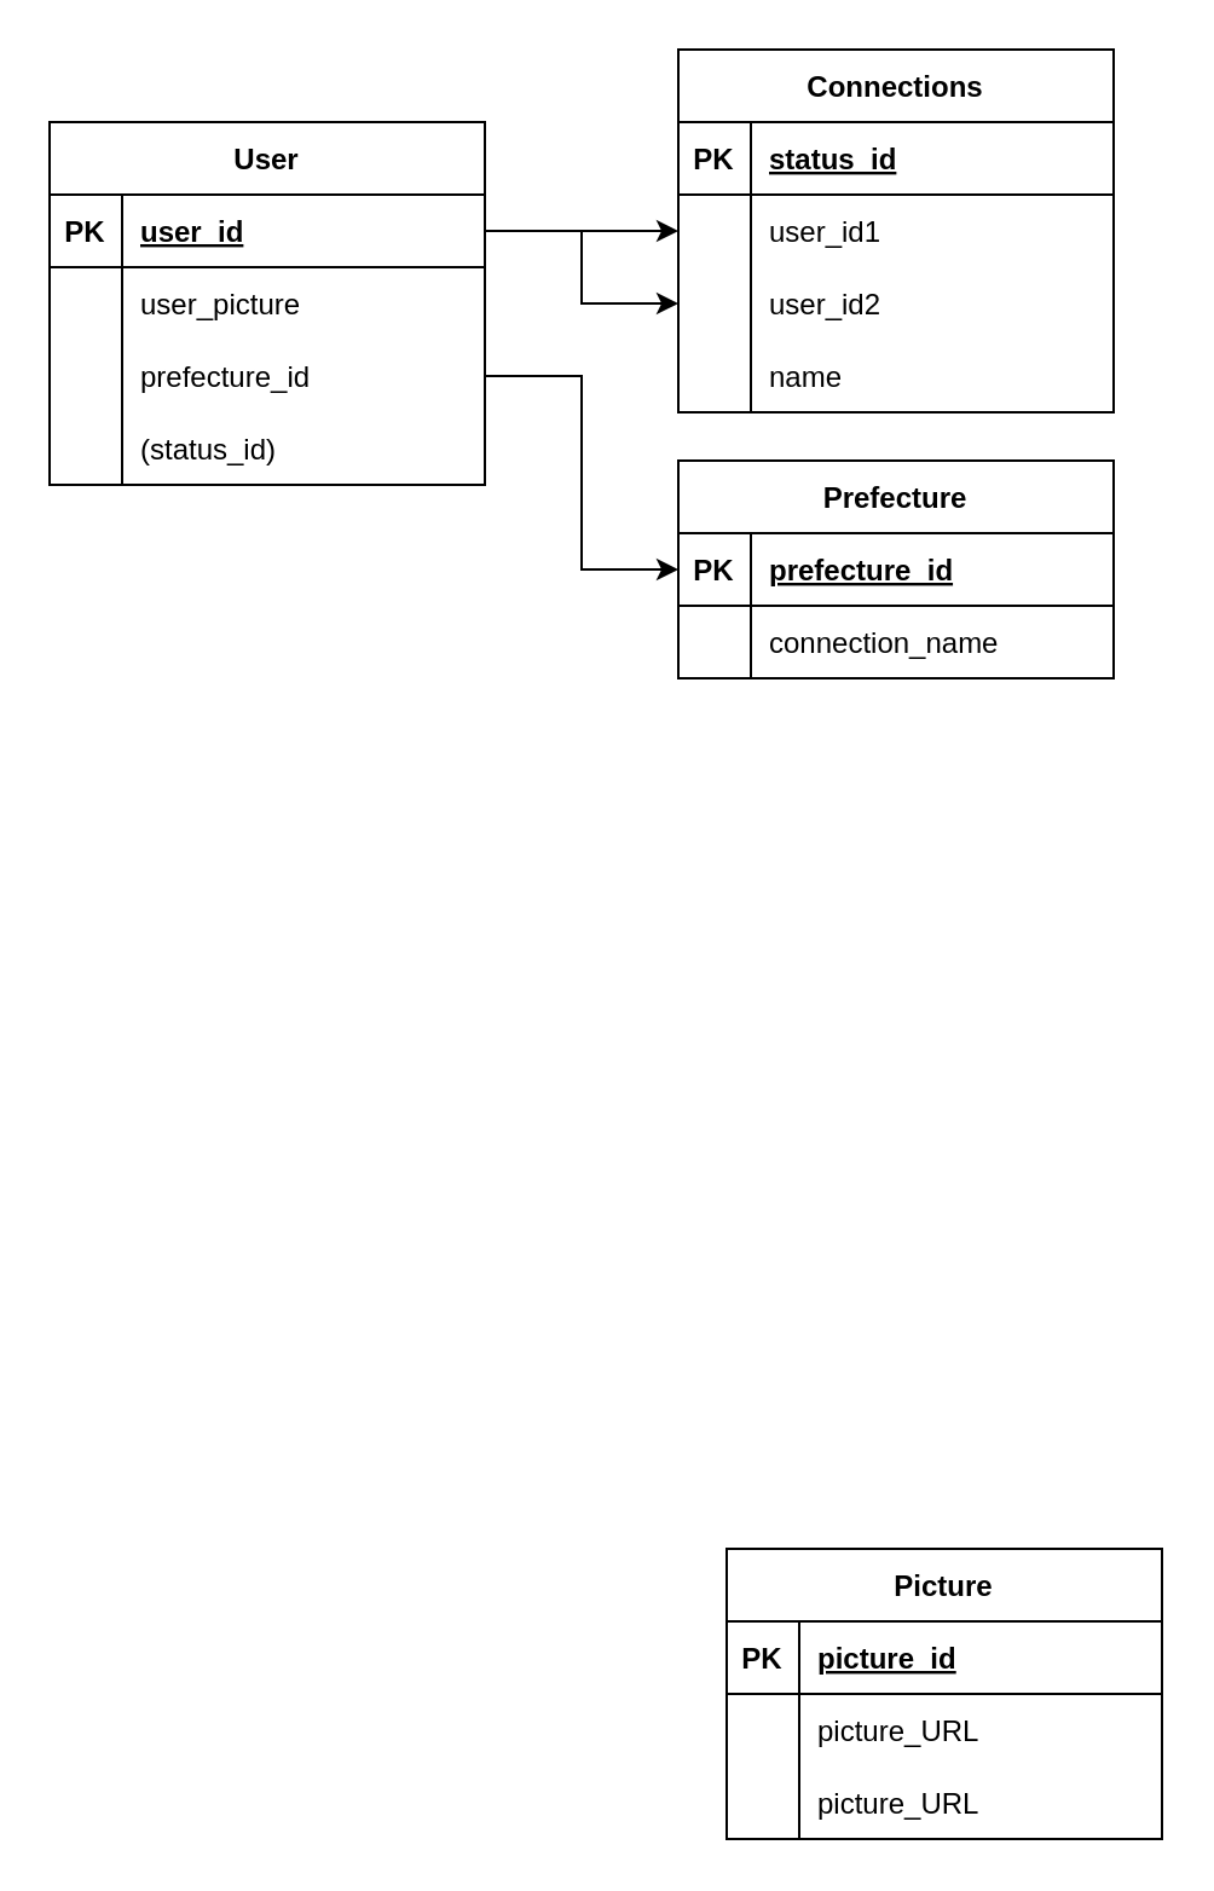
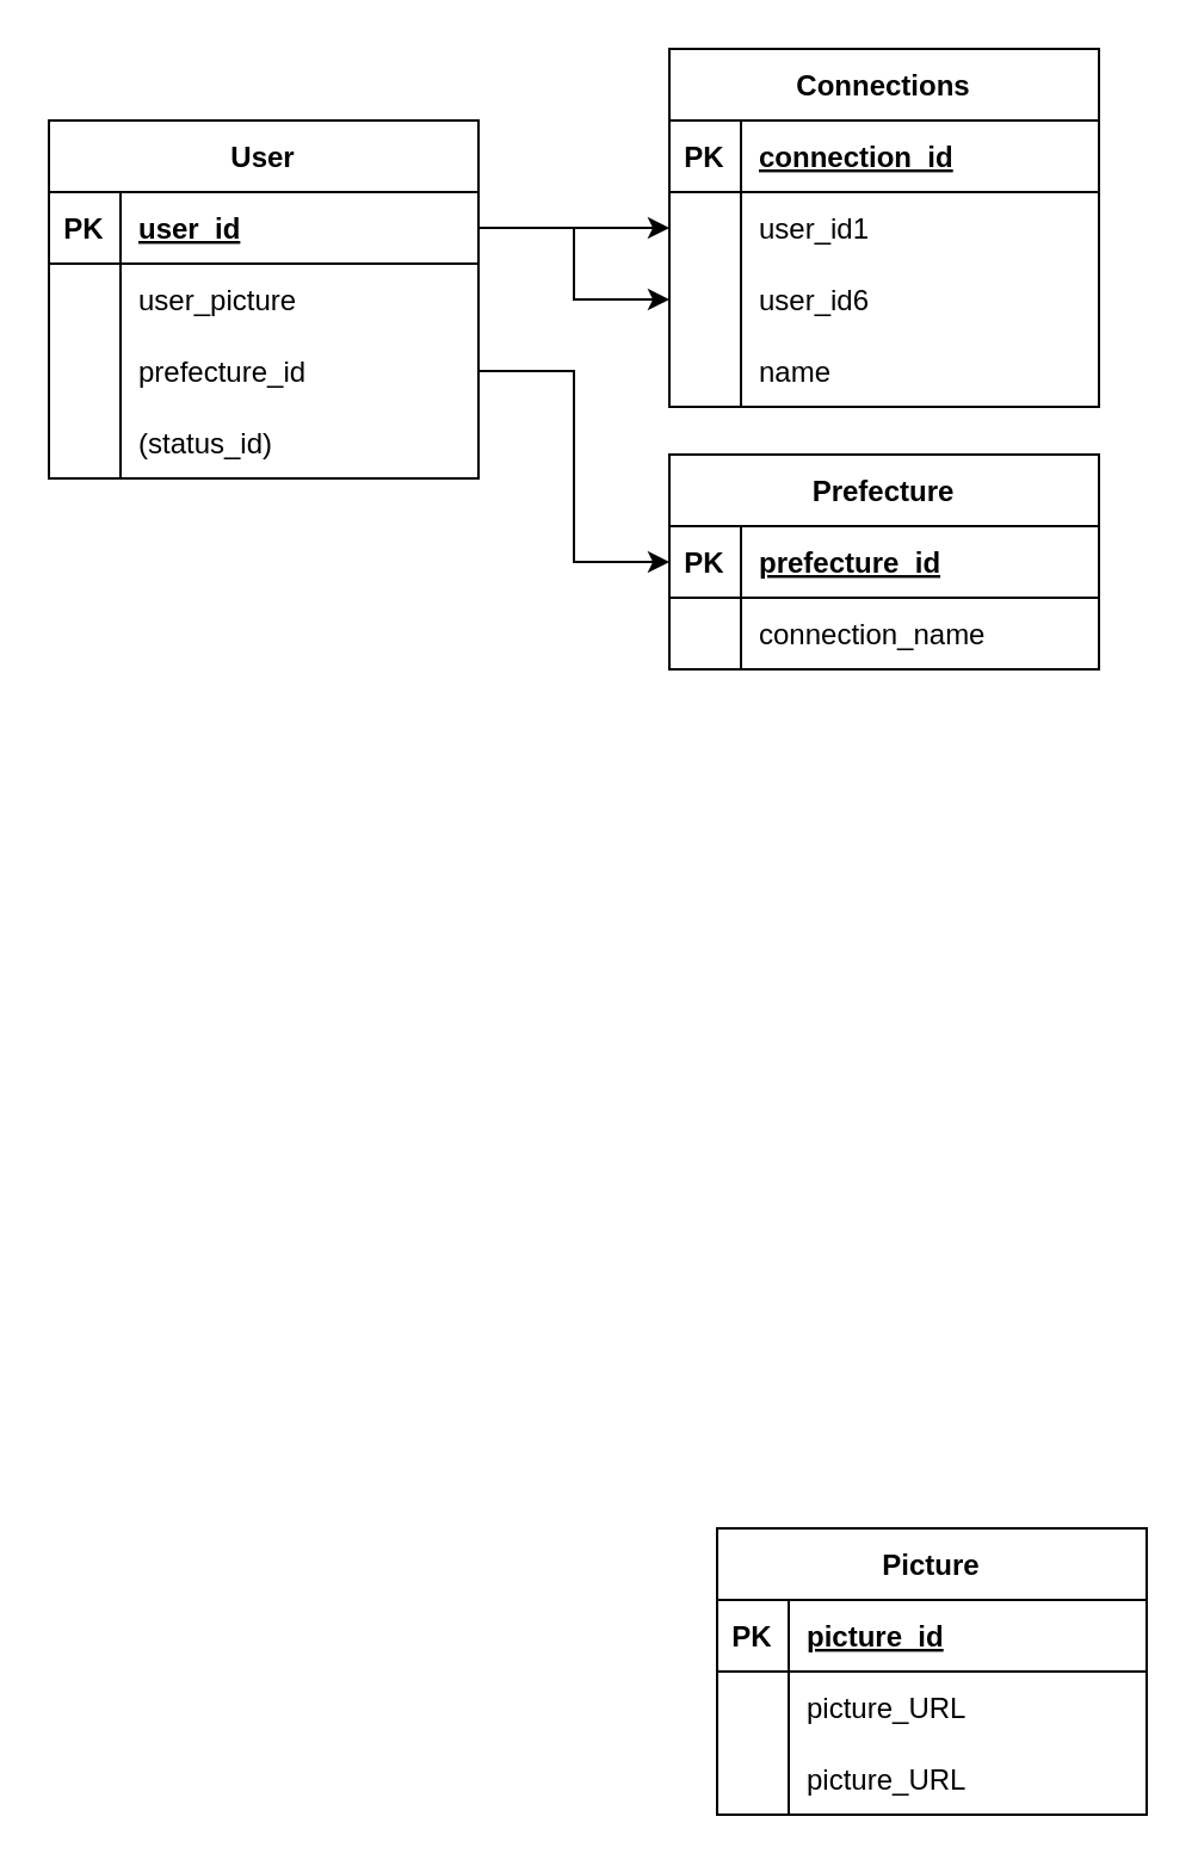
  <mxCell id="0" />
  <mxCell id="1" parent="0" />
  <mxCell id="2" value="Picture" style="shape=table;startSize=30;container=1;collapsible=1;childLayout=tableLayout;fixedRows=1;rowLines=0;fontStyle=1;align=center;resizeLast=1;" parent="1" vertex="1"><mxGeometry x="300" y="640" width="180" height="120" as="geometry" /></mxCell>
  <mxCell id="3" value="" style="shape=tableRow;horizontal=0;startSize=0;swimlaneHead=0;swimlaneBody=0;fillColor=none;collapsible=0;dropTarget=0;points=[[0,0.5],[1,0.5]];portConstraint=eastwest;top=0;left=0;right=0;bottom=1;" parent="2" vertex="1"><mxGeometry y="30" width="180" height="30" as="geometry" /></mxCell>
  <mxCell id="4" value="PK" style="shape=partialRectangle;connectable=0;fillColor=none;top=0;left=0;bottom=0;right=0;fontStyle=1;overflow=hidden;" parent="3" vertex="1"><mxGeometry width="30" height="30" as="geometry"><mxRectangle width="30" height="30" as="alternateBounds" /></mxGeometry></mxCell>
  <mxCell id="5" value="picture_id" style="shape=partialRectangle;connectable=0;fillColor=none;top=0;left=0;bottom=0;right=0;align=left;spacingLeft=6;fontStyle=5;overflow=hidden;" parent="3" vertex="1"><mxGeometry x="30" width="150" height="30" as="geometry"><mxRectangle width="150" height="30" as="alternateBounds" /></mxGeometry></mxCell>
  <mxCell id="6" value="" style="shape=tableRow;horizontal=0;startSize=0;swimlaneHead=0;swimlaneBody=0;fillColor=none;collapsible=0;dropTarget=0;points=[[0,0.5],[1,0.5]];portConstraint=eastwest;top=0;left=0;right=0;bottom=0;" vertex="1" parent="2"><mxGeometry y="60" width="180" height="30" as="geometry" /></mxCell>
  <mxCell id="7" value="" style="shape=partialRectangle;connectable=0;fillColor=none;top=0;left=0;bottom=0;right=0;editable=1;overflow=hidden;" vertex="1" parent="6"><mxGeometry width="30" height="30" as="geometry"><mxRectangle width="30" height="30" as="alternateBounds" /></mxGeometry></mxCell>
  <mxCell id="8" value="picture_URL" style="shape=partialRectangle;connectable=0;fillColor=none;top=0;left=0;bottom=0;right=0;align=left;spacingLeft=6;overflow=hidden;" vertex="1" parent="6"><mxGeometry x="30" width="150" height="30" as="geometry"><mxRectangle width="150" height="30" as="alternateBounds" /></mxGeometry></mxCell>
  <mxCell id="9" value="" style="shape=tableRow;horizontal=0;startSize=0;swimlaneHead=0;swimlaneBody=0;fillColor=none;collapsible=0;dropTarget=0;points=[[0,0.5],[1,0.5]];portConstraint=eastwest;top=0;left=0;right=0;bottom=0;" parent="2" vertex="1"><mxGeometry y="90" width="180" height="30" as="geometry" /></mxCell>
  <mxCell id="10" value="" style="shape=partialRectangle;connectable=0;fillColor=none;top=0;left=0;bottom=0;right=0;editable=1;overflow=hidden;" parent="9" vertex="1"><mxGeometry width="30" height="30" as="geometry"><mxRectangle width="30" height="30" as="alternateBounds" /></mxGeometry></mxCell>
  <mxCell id="11" value="picture_URL" style="shape=partialRectangle;connectable=0;fillColor=none;top=0;left=0;bottom=0;right=0;align=left;spacingLeft=6;overflow=hidden;" parent="9" vertex="1"><mxGeometry x="30" width="150" height="30" as="geometry"><mxRectangle width="150" height="30" as="alternateBounds" /></mxGeometry></mxCell>
  <mxCell id="12" value="User" style="shape=table;startSize=30;container=1;collapsible=1;childLayout=tableLayout;fixedRows=1;rowLines=0;fontStyle=1;align=center;resizeLast=1;" parent="1" vertex="1"><mxGeometry x="20" y="50" width="180" height="150" as="geometry" /></mxCell>
  <mxCell id="13" value="" style="shape=tableRow;horizontal=0;startSize=0;swimlaneHead=0;swimlaneBody=0;fillColor=none;collapsible=0;dropTarget=0;points=[[0,0.5],[1,0.5]];portConstraint=eastwest;top=0;left=0;right=0;bottom=1;" parent="12" vertex="1"><mxGeometry y="30" width="180" height="30" as="geometry" /></mxCell>
  <mxCell id="14" value="PK" style="shape=partialRectangle;connectable=0;fillColor=none;top=0;left=0;bottom=0;right=0;fontStyle=1;overflow=hidden;" parent="13" vertex="1"><mxGeometry width="30" height="30" as="geometry"><mxRectangle width="30" height="30" as="alternateBounds" /></mxGeometry></mxCell>
  <mxCell id="15" value="user_id" style="shape=partialRectangle;connectable=0;fillColor=none;top=0;left=0;bottom=0;right=0;align=left;spacingLeft=6;fontStyle=5;overflow=hidden;" parent="13" vertex="1"><mxGeometry x="30" width="150" height="30" as="geometry"><mxRectangle width="150" height="30" as="alternateBounds" /></mxGeometry></mxCell>
  <mxCell id="16" value="" style="shape=tableRow;horizontal=0;startSize=0;swimlaneHead=0;swimlaneBody=0;fillColor=none;collapsible=0;dropTarget=0;points=[[0,0.5],[1,0.5]];portConstraint=eastwest;top=0;left=0;right=0;bottom=0;" parent="12" vertex="1"><mxGeometry y="60" width="180" height="30" as="geometry" /></mxCell>
  <mxCell id="17" value="" style="shape=partialRectangle;connectable=0;fillColor=none;top=0;left=0;bottom=0;right=0;editable=1;overflow=hidden;" parent="16" vertex="1"><mxGeometry width="30" height="30" as="geometry"><mxRectangle width="30" height="30" as="alternateBounds" /></mxGeometry></mxCell>
  <mxCell id="18" value="user_picture" style="shape=partialRectangle;connectable=0;fillColor=none;top=0;left=0;bottom=0;right=0;align=left;spacingLeft=6;overflow=hidden;" parent="16" vertex="1"><mxGeometry x="30" width="150" height="30" as="geometry"><mxRectangle width="150" height="30" as="alternateBounds" /></mxGeometry></mxCell>
  <mxCell id="19" value="" style="shape=tableRow;horizontal=0;startSize=0;swimlaneHead=0;swimlaneBody=0;fillColor=none;collapsible=0;dropTarget=0;points=[[0,0.5],[1,0.5]];portConstraint=eastwest;top=0;left=0;right=0;bottom=0;" parent="12" vertex="1"><mxGeometry y="90" width="180" height="30" as="geometry" /></mxCell>
  <mxCell id="20" value="" style="shape=partialRectangle;connectable=0;fillColor=none;top=0;left=0;bottom=0;right=0;editable=1;overflow=hidden;" parent="19" vertex="1"><mxGeometry width="30" height="30" as="geometry"><mxRectangle width="30" height="30" as="alternateBounds" /></mxGeometry></mxCell>
  <mxCell id="21" value="prefecture_id" style="shape=partialRectangle;connectable=0;fillColor=none;top=0;left=0;bottom=0;right=0;align=left;spacingLeft=6;overflow=hidden;" parent="19" vertex="1"><mxGeometry x="30" width="150" height="30" as="geometry"><mxRectangle width="150" height="30" as="alternateBounds" /></mxGeometry></mxCell>
  <mxCell id="22" value="" style="shape=tableRow;horizontal=0;startSize=0;swimlaneHead=0;swimlaneBody=0;fillColor=none;collapsible=0;dropTarget=0;points=[[0,0.5],[1,0.5]];portConstraint=eastwest;top=0;left=0;right=0;bottom=0;" parent="12" vertex="1"><mxGeometry y="120" width="180" height="30" as="geometry" /></mxCell>
  <mxCell id="23" value="" style="shape=partialRectangle;connectable=0;fillColor=none;top=0;left=0;bottom=0;right=0;editable=1;overflow=hidden;" parent="22" vertex="1"><mxGeometry width="30" height="30" as="geometry"><mxRectangle width="30" height="30" as="alternateBounds" /></mxGeometry></mxCell>
  <mxCell id="24" value="(status_id)" style="shape=partialRectangle;connectable=0;fillColor=none;top=0;left=0;bottom=0;right=0;align=left;spacingLeft=6;overflow=hidden;fontStyle=0" parent="22" vertex="1"><mxGeometry x="30" width="150" height="30" as="geometry"><mxRectangle width="150" height="30" as="alternateBounds" /></mxGeometry></mxCell>
  <mxCell id="25" value="Prefecture" style="shape=table;startSize=30;container=1;collapsible=1;childLayout=tableLayout;fixedRows=1;rowLines=0;fontStyle=1;align=center;resizeLast=1;" parent="1" vertex="1"><mxGeometry x="280" y="190" width="180" height="90" as="geometry" /></mxCell>
  <mxCell id="26" value="" style="shape=tableRow;horizontal=0;startSize=0;swimlaneHead=0;swimlaneBody=0;fillColor=none;collapsible=0;dropTarget=0;points=[[0,0.5],[1,0.5]];portConstraint=eastwest;top=0;left=0;right=0;bottom=1;" parent="25" vertex="1"><mxGeometry y="30" width="180" height="30" as="geometry" /></mxCell>
  <mxCell id="27" value="PK" style="shape=partialRectangle;connectable=0;fillColor=none;top=0;left=0;bottom=0;right=0;fontStyle=1;overflow=hidden;" parent="26" vertex="1"><mxGeometry width="30" height="30" as="geometry"><mxRectangle width="30" height="30" as="alternateBounds" /></mxGeometry></mxCell>
  <mxCell id="28" value="prefecture_id" style="shape=partialRectangle;connectable=0;fillColor=none;top=0;left=0;bottom=0;right=0;align=left;spacingLeft=6;fontStyle=5;overflow=hidden;" parent="26" vertex="1"><mxGeometry x="30" width="150" height="30" as="geometry"><mxRectangle width="150" height="30" as="alternateBounds" /></mxGeometry></mxCell>
  <mxCell id="29" value="" style="shape=tableRow;horizontal=0;startSize=0;swimlaneHead=0;swimlaneBody=0;fillColor=none;collapsible=0;dropTarget=0;points=[[0,0.5],[1,0.5]];portConstraint=eastwest;top=0;left=0;right=0;bottom=0;" parent="25" vertex="1"><mxGeometry y="60" width="180" height="30" as="geometry" /></mxCell>
  <mxCell id="30" value="" style="shape=partialRectangle;connectable=0;fillColor=none;top=0;left=0;bottom=0;right=0;editable=1;overflow=hidden;" parent="29" vertex="1"><mxGeometry width="30" height="30" as="geometry"><mxRectangle width="30" height="30" as="alternateBounds" /></mxGeometry></mxCell>
  <mxCell id="31" value="connection_name" style="shape=partialRectangle;connectable=0;fillColor=none;top=0;left=0;bottom=0;right=0;align=left;spacingLeft=6;overflow=hidden;" parent="29" vertex="1"><mxGeometry x="30" width="150" height="30" as="geometry"><mxRectangle width="150" height="30" as="alternateBounds" /></mxGeometry></mxCell>
  <mxCell id="32" style="edgeStyle=orthogonalEdgeStyle;rounded=0;orthogonalLoop=1;jettySize=auto;html=1;exitX=1;exitY=0.5;exitDx=0;exitDy=0;entryX=0;entryY=0.5;entryDx=0;entryDy=0;" parent="1" source="19" target="26" edge="1"><mxGeometry relative="1" as="geometry" /></mxCell>
  <mxCell id="33" value="Connections" style="shape=table;startSize=30;container=1;collapsible=1;childLayout=tableLayout;fixedRows=1;rowLines=0;fontStyle=1;align=center;resizeLast=1;" parent="1" vertex="1"><mxGeometry x="280" y="20" width="180" height="150" as="geometry" /></mxCell>
  <mxCell id="34" value="" style="shape=tableRow;horizontal=0;startSize=0;swimlaneHead=0;swimlaneBody=0;fillColor=none;collapsible=0;dropTarget=0;points=[[0,0.5],[1,0.5]];portConstraint=eastwest;top=0;left=0;right=0;bottom=1;" parent="33" vertex="1"><mxGeometry y="30" width="180" height="30" as="geometry" /></mxCell>
  <mxCell id="35" value="PK" style="shape=partialRectangle;connectable=0;fillColor=none;top=0;left=0;bottom=0;right=0;fontStyle=1;overflow=hidden;" parent="34" vertex="1"><mxGeometry width="30" height="30" as="geometry"><mxRectangle width="30" height="30" as="alternateBounds" /></mxGeometry></mxCell>
- <mxCell id="36" value="status_id" style="shape=partialRectangle;connectable=0;fillColor=none;top=0;left=0;bottom=0;right=0;align=left;spacingLeft=6;fontStyle=5;overflow=hidden;" parent="34" vertex="1"><mxGeometry x="30" width="150" height="30" as="geometry"><mxRectangle width="150" height="30" as="alternateBounds" /></mxGeometry></mxCell>
+ <mxCell id="36" value="connection_id" style="shape=partialRectangle;connectable=0;fillColor=none;top=0;left=0;bottom=0;right=0;align=left;spacingLeft=6;fontStyle=5;overflow=hidden;" parent="34" vertex="1"><mxGeometry x="30" width="150" height="30" as="geometry"><mxRectangle width="150" height="30" as="alternateBounds" /></mxGeometry></mxCell>
  <mxCell id="37" value="" style="shape=tableRow;horizontal=0;startSize=0;swimlaneHead=0;swimlaneBody=0;fillColor=none;collapsible=0;dropTarget=0;points=[[0,0.5],[1,0.5]];portConstraint=eastwest;top=0;left=0;right=0;bottom=0;" parent="33" vertex="1"><mxGeometry y="60" width="180" height="30" as="geometry" /></mxCell>
  <mxCell id="38" value="" style="shape=partialRectangle;connectable=0;fillColor=none;top=0;left=0;bottom=0;right=0;editable=1;overflow=hidden;" parent="37" vertex="1"><mxGeometry width="30" height="30" as="geometry"><mxRectangle width="30" height="30" as="alternateBounds" /></mxGeometry></mxCell>
  <mxCell id="39" value="user_id1" style="shape=partialRectangle;connectable=0;fillColor=none;top=0;left=0;bottom=0;right=0;align=left;spacingLeft=6;overflow=hidden;" parent="37" vertex="1"><mxGeometry x="30" width="150" height="30" as="geometry"><mxRectangle width="150" height="30" as="alternateBounds" /></mxGeometry></mxCell>
  <mxCell id="40" value="" style="shape=tableRow;horizontal=0;startSize=0;swimlaneHead=0;swimlaneBody=0;fillColor=none;collapsible=0;dropTarget=0;points=[[0,0.5],[1,0.5]];portConstraint=eastwest;top=0;left=0;right=0;bottom=0;" parent="33" vertex="1"><mxGeometry y="90" width="180" height="30" as="geometry" /></mxCell>
  <mxCell id="41" value="" style="shape=partialRectangle;connectable=0;fillColor=none;top=0;left=0;bottom=0;right=0;editable=1;overflow=hidden;" parent="40" vertex="1"><mxGeometry width="30" height="30" as="geometry"><mxRectangle width="30" height="30" as="alternateBounds" /></mxGeometry></mxCell>
- <mxCell id="42" value="user_id2" style="shape=partialRectangle;connectable=0;fillColor=none;top=0;left=0;bottom=0;right=0;align=left;spacingLeft=6;overflow=hidden;" parent="40" vertex="1"><mxGeometry x="30" width="150" height="30" as="geometry"><mxRectangle width="150" height="30" as="alternateBounds" /></mxGeometry></mxCell>
+ <mxCell id="42" value="user_id6" style="shape=partialRectangle;connectable=0;fillColor=none;top=0;left=0;bottom=0;right=0;align=left;spacingLeft=6;overflow=hidden;" parent="40" vertex="1"><mxGeometry x="30" width="150" height="30" as="geometry"><mxRectangle width="150" height="30" as="alternateBounds" /></mxGeometry></mxCell>
  <mxCell id="43" value="" style="shape=tableRow;horizontal=0;startSize=0;swimlaneHead=0;swimlaneBody=0;fillColor=none;collapsible=0;dropTarget=0;points=[[0,0.5],[1,0.5]];portConstraint=eastwest;top=0;left=0;right=0;bottom=0;" parent="33" vertex="1"><mxGeometry y="120" width="180" height="30" as="geometry" /></mxCell>
  <mxCell id="44" value="" style="shape=partialRectangle;connectable=0;fillColor=none;top=0;left=0;bottom=0;right=0;editable=1;overflow=hidden;" parent="43" vertex="1"><mxGeometry width="30" height="30" as="geometry"><mxRectangle width="30" height="30" as="alternateBounds" /></mxGeometry></mxCell>
  <mxCell id="45" value="name" style="shape=partialRectangle;connectable=0;fillColor=none;top=0;left=0;bottom=0;right=0;align=left;spacingLeft=6;overflow=hidden;" parent="43" vertex="1"><mxGeometry x="30" width="150" height="30" as="geometry"><mxRectangle width="150" height="30" as="alternateBounds" /></mxGeometry></mxCell>
  <mxCell id="46" style="edgeStyle=orthogonalEdgeStyle;rounded=0;orthogonalLoop=1;jettySize=auto;html=1;exitX=1;exitY=0.5;exitDx=0;exitDy=0;entryX=0;entryY=0.5;entryDx=0;entryDy=0;" parent="1" source="13" target="37" edge="1"><mxGeometry relative="1" as="geometry"><Array as="points"><mxPoint x="250" y="95" /><mxPoint x="250" y="95" /></Array></mxGeometry></mxCell>
  <mxCell id="47" style="edgeStyle=orthogonalEdgeStyle;rounded=0;orthogonalLoop=1;jettySize=auto;html=1;exitX=1;exitY=0.5;exitDx=0;exitDy=0;entryX=0;entryY=0.5;entryDx=0;entryDy=0;" edge="1" parent="1" source="13" target="40"><mxGeometry relative="1" as="geometry"><Array as="points"><mxPoint x="240" y="95" /><mxPoint x="240" y="125" /></Array><mxPoint x="210" y="105" as="sourcePoint" /><mxPoint x="290" y="105" as="targetPoint" /></mxGeometry></mxCell>
